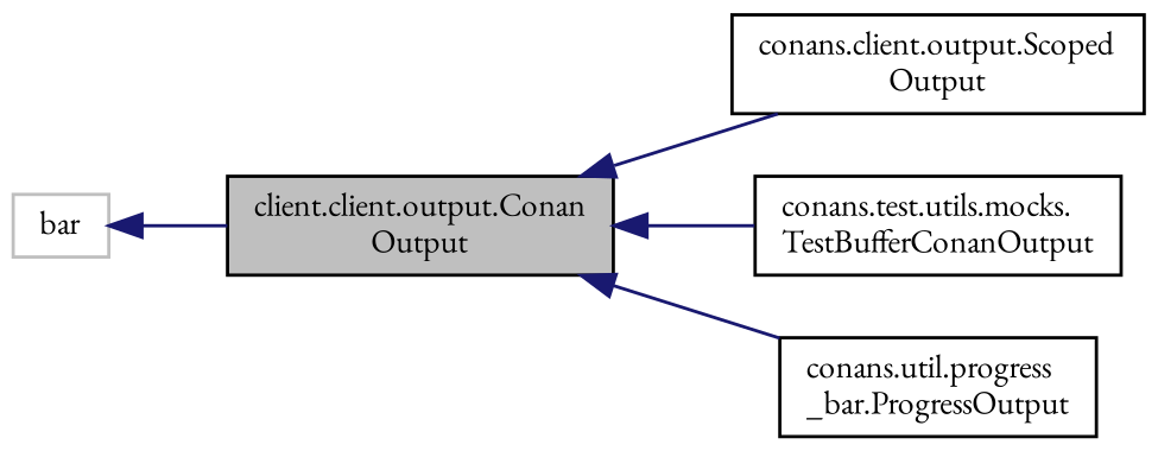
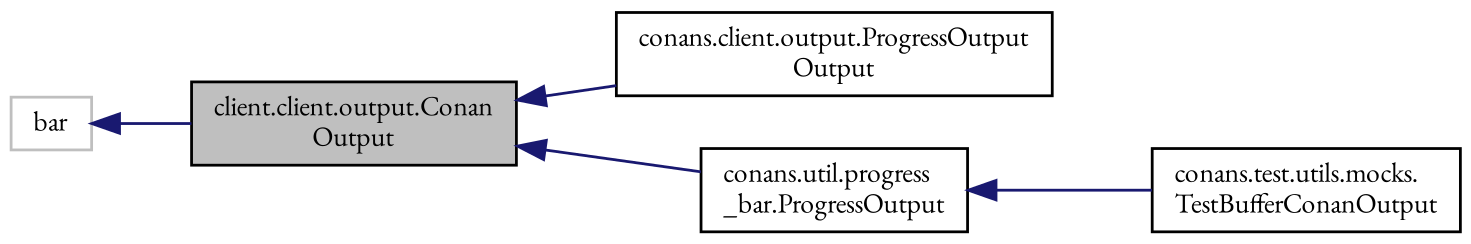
  digraph {
    fontname="EB Garamond"
    rankdir=LR
    node [color=black fillcolor=white fontname="EB Garamond" fontsize=10 shape=record style=filled]
    edge [color=midnightblue dir=back fontname="EB Garamond" fontsize=10 labelfontname=Helvetica labelfontsize=10 style=solid]
    n1 [fillcolor=grey75 fontcolor=black height=0.2 label="client.client.output.Conan\lOutput" width=0.4]
-   n2 [height=0.2 label="conans.client.output.Scoped\lOutput" width=0.4]
+   n2 [height=0.2 label="conans.client.output.ProgressOutput\lOutput" width=0.4]
    n3 [height=0.2 label="conans.test.utils.mocks.\lTestBufferConanOutput" width=0.4]
    n4 [height=0.2 label="conans.util.progress\l_bar.ProgressOutput" width=0.4]
    n5 [color=grey75 height=0.2 label=bar width=0.4]
    n1 -> n2
-   n1 -> n3
+   n4 -> n3
    n1 -> n4
    n5 -> n1
  }
